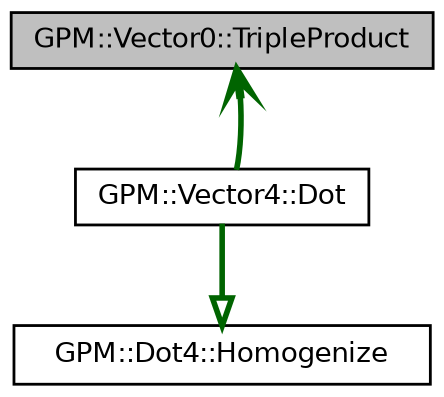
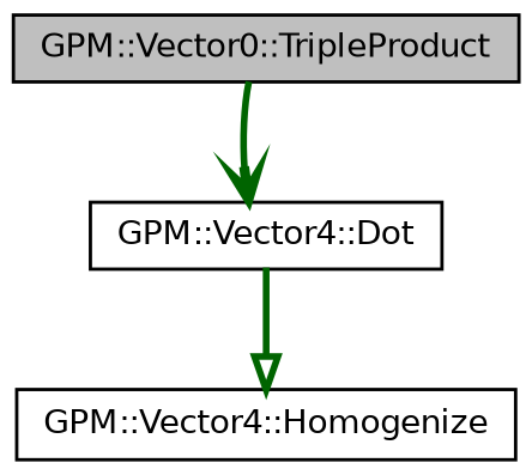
  digraph {
    rankdir=TB
    node [color=black fillcolor=white fontname=Helvetica fontsize=10 shape=record style=filled]
    edge [color=darkgreen fontname=Helvetica fontsize=10 labelfontname=Helvetica labelfontsize=10 style=bold]
    n1 [fillcolor=grey75 fontcolor=black height=0.2 label="GPM::Vector0::TripleProduct" width=0.4]
    n2 [height=0.2 label="GPM::Vector4::Dot" width=0.4]
-   n3 [height=0.2 label="GPM::Dot4::Homogenize" width=0.4]
-   n2 -> n1 [arrowhead=vee]
+   n3 [height=0.2 label="GPM::Vector4::Homogenize" width=0.4]
+   n1 -> n2 [arrowhead=vee]
    n2 -> n3 [arrowhead=onormal]
  }
